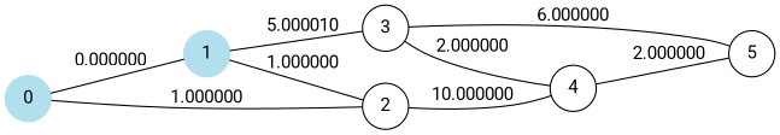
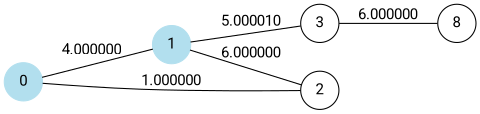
  graph {
    fontname=Roboto
    rankdir=LR
    node [fontname=Roboto shape=circle]
    edge [fontname=Roboto]
    n1 [color=lightblue2 label=0 style=filled]
    n2 [color=lightblue2 label=1 style=filled]
    n3 [label=2]
    n4 [label=3]
-   n5 [label=4]
-   n6 [label=5]
-   n1 -- n2 [label=0.000000]
+   n6 [label=8]
+   n1 -- n2 [label=4.000000]
    n1 -- n3 [label=1.000000]
-   n2 -- n3 [label=1.000000]
+   n2 -- n3 [label=6.000000]
    n2 -- n4 [label=5.000010]
-   n3 -- n5 [label=10.000000]
-   n4 -- n5 [label=2.000000]
    n4 -- n6 [label=6.000000]
-   n5 -- n6 [label=2.000000]
  }
